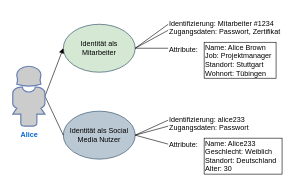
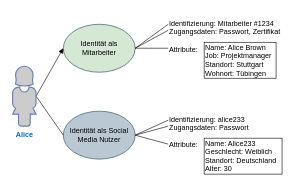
  <mxCell id="0" />
  <mxCell id="1" parent="0" />
  <mxCell id="2" value="Identität als Mitarbeiter" style="ellipse;whiteSpace=wrap;html=1;fillColor=#d5e8d4;strokeColor=#23445d;fontColor=#000000;" parent="1" vertex="1"><mxGeometry x="105" y="40" width="120" height="80" as="geometry" /></mxCell>
  <mxCell id="3" value="Identität als Social Media Nutzer" style="ellipse;whiteSpace=wrap;html=1;fillColor=#bac8d3;strokeColor=#23445d;fontColor=#000000;" parent="1" vertex="1"><mxGeometry x="105" y="185" width="120" height="80" as="geometry" /></mxCell>
  <mxCell id="4" value="" style="endArrow=block;html=1;entryX=0;entryY=0.5;entryDx=0;entryDy=0;exitX=0.99;exitY=0.5;exitDx=0;exitDy=0;exitPerimeter=0;" parent="1" source="16" target="2" edge="1"><mxGeometry width="50" height="50" relative="1" as="geometry"><mxPoint x="61.8" y="126.08" as="sourcePoint" /><mxPoint x="250" y="150" as="targetPoint" /></mxGeometry></mxCell>
  <mxCell id="5" value="" style="endArrow=none;html=1;exitX=0.99;exitY=0.5;exitDx=0;exitDy=0;entryX=0;entryY=0.5;entryDx=0;entryDy=0;exitPerimeter=0;" parent="1" source="16" target="3" edge="1"><mxGeometry width="50" height="50" relative="1" as="geometry"><mxPoint x="72.426" y="188.284" as="sourcePoint" /><mxPoint x="250" y="150" as="targetPoint" /></mxGeometry></mxCell>
  <mxCell id="6" value="" style="endArrow=none;html=1;entryX=1;entryY=0.5;entryDx=0;entryDy=0;" parent="1" target="2" edge="1"><mxGeometry width="50" height="50" relative="1" as="geometry"><mxPoint x="280" y="40" as="sourcePoint" /><mxPoint x="250" y="150" as="targetPoint" /></mxGeometry></mxCell>
  <mxCell id="7" value="" style="endArrow=none;html=1;entryX=1;entryY=0.5;entryDx=0;entryDy=0;" parent="1" target="2" edge="1"><mxGeometry width="50" height="50" relative="1" as="geometry"><mxPoint x="280" y="50" as="sourcePoint" /><mxPoint x="235" y="90" as="targetPoint" /></mxGeometry></mxCell>
  <mxCell id="8" value="" style="endArrow=none;html=1;entryX=1;entryY=0.5;entryDx=0;entryDy=0;" parent="1" target="2" edge="1"><mxGeometry width="50" height="50" relative="1" as="geometry"><mxPoint x="280" y="80" as="sourcePoint" /><mxPoint x="235" y="90" as="targetPoint" /></mxGeometry></mxCell>
  <mxCell id="9" value="" style="endArrow=none;html=1;entryX=1;entryY=0.5;entryDx=0;entryDy=0;" parent="1" target="3" edge="1"><mxGeometry width="50" height="50" relative="1" as="geometry"><mxPoint x="280" y="200" as="sourcePoint" /><mxPoint x="235" y="90" as="targetPoint" /></mxGeometry></mxCell>
  <mxCell id="10" value="" style="endArrow=none;html=1;entryX=1;entryY=0.5;entryDx=0;entryDy=0;" parent="1" target="3" edge="1"><mxGeometry width="50" height="50" relative="1" as="geometry"><mxPoint x="280" y="210" as="sourcePoint" /><mxPoint x="235" y="250" as="targetPoint" /></mxGeometry></mxCell>
  <mxCell id="11" value="" style="endArrow=none;html=1;entryX=1;entryY=0.5;entryDx=0;entryDy=0;" parent="1" target="3" edge="1"><mxGeometry width="50" height="50" relative="1" as="geometry"><mxPoint x="280" y="240" as="sourcePoint" /><mxPoint x="235" y="250" as="targetPoint" /></mxGeometry></mxCell>
  <mxCell id="12" value="Identifizierung: Mitarbeiter #1234&lt;br&gt;Zugangsdaten: Passwort, Zertifikat&lt;br&gt;&lt;br&gt;Attribute:" style="text;html=1;strokeColor=none;fillColor=none;align=left;verticalAlign=middle;whiteSpace=wrap;rounded=0;" parent="1" vertex="1"><mxGeometry x="280" width="190" height="80" as="geometry" y="20" /></mxCell>
  <mxCell id="13" value="Name: Alice Brown&lt;br&gt;Job: Projektmanager&lt;br&gt;Standort: Stuttgart&lt;br&gt;Wohnort: Tübingen" style="text;html=1;strokeColor=default;fillColor=none;align=left;verticalAlign=middle;whiteSpace=wrap;rounded=0;" parent="1" vertex="1"><mxGeometry x="340" y="70" width="120" height="60" as="geometry" /></mxCell>
  <mxCell id="14" value="Name: Alice233&lt;br&gt;Geschlecht: Weiblich&lt;br&gt;Standort: Deutschland&lt;br&gt;Alter: 30" style="text;html=1;strokeColor=default;fillColor=none;align=left;verticalAlign=middle;whiteSpace=wrap;rounded=0;" parent="1" vertex="1"><mxGeometry x="340" y="230" width="130" height="60" as="geometry" /></mxCell>
  <mxCell id="15" value="Identifizierung: alice233&lt;br&gt;Zugangsdaten: Passwort&lt;br&gt;&lt;br&gt;Attribute:" style="text;html=1;strokeColor=none;fillColor=none;align=left;verticalAlign=middle;whiteSpace=wrap;rounded=0;" parent="1" vertex="1"><mxGeometry x="280" y="180" width="190" height="80" as="geometry" /></mxCell>
- <mxCell id="16" value="&lt;b&gt;Alice&lt;/b&gt;" style="fontColor=#0066CC;verticalAlign=top;verticalLabelPosition=bottom;labelPosition=center;align=center;html=1;outlineConnect=0;fillColor=#CCCCCC;strokeColor=#6881B3;gradientColor=none;gradientDirection=north;strokeWidth=2;shape=mxgraph.networks.user_female;" vertex="1" parent="1"><mxGeometry x="20" y="110" width="55" height="100" as="geometry" /></mxCell>
+ <mxCell id="16" value="&lt;b&gt;Alice&lt;/b&gt;" style="fontColor=#0066CC;verticalAlign=top;verticalLabelPosition=bottom;labelPosition=center;align=center;html=1;outlineConnect=0;fillColor=#CCCCCC;strokeColor=#6881B3;gradientColor=none;gradientDirection=north;strokeWidth=2;shape=mxgraph.networks.user_female;" vertex="1" parent="1"><mxGeometry x="20" y="110" width="40" height="100" as="geometry" /></mxCell>
